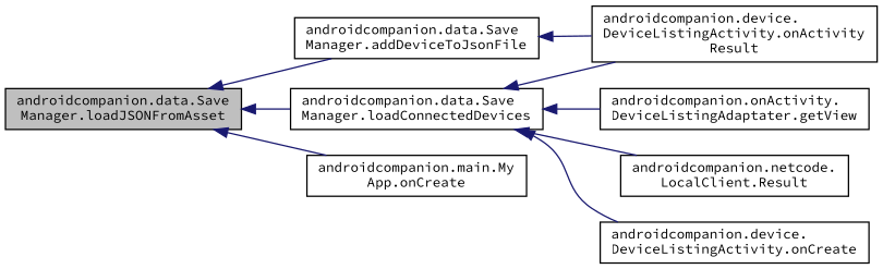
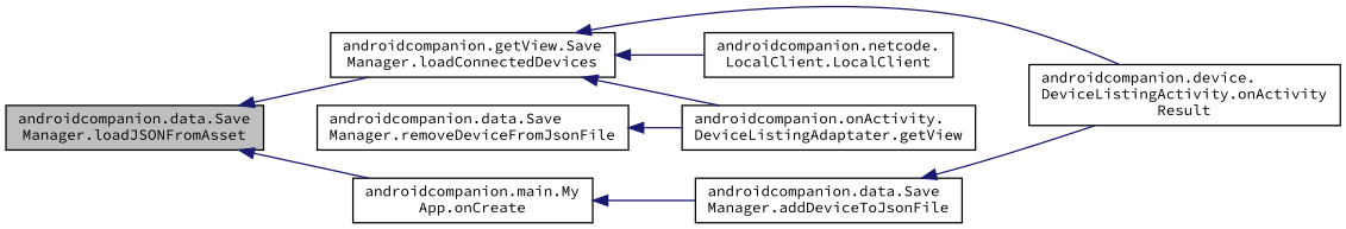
  digraph {
    fontname="Source Code Pro"
    rankdir=LR
    node [color=black fillcolor=white fontname="Source Code Pro" fontsize=10 shape=record style=filled]
    edge [color=midnightblue dir=back fontname="Source Code Pro" fontsize=10 labelfontname=Helvetica labelfontsize=10 style=solid]
    n1 [fillcolor=grey75 fontcolor=black height=0.2 label="androidcompanion.data.Save\lManager.loadJSONFromAsset" width=0.4]
    n2 [height=0.2 label="androidcompanion.data.Save\lManager.addDeviceToJsonFile" width=0.4]
-   n3 [height=0.2 label="androidcompanion.data.Save\lManager.loadConnectedDevices" width=0.4]
+   n3 [height=0.2 label="androidcompanion.getView.Save\lManager.loadConnectedDevices" width=0.4]
    n4 [height=0.2 label="androidcompanion.main.My\lApp.onCreate" width=0.4]
    n5 [height=0.2 label="androidcompanion.device.\lDeviceListingActivity.onActivity\lResult" width=0.4]
+   n6 [height=0.2 label="androidcompanion.data.Save\lManager.removeDeviceFromJsonFile" width=0.4]
    n7 [height=0.2 label="androidcompanion.onActivity.\lDeviceListingAdaptater.getView" width=0.4]
-   n8 [height=0.2 label="androidcompanion.netcode.\lLocalClient.Result" width=0.4]
-   n9 [height=0.2 label="androidcompanion.device.\lDeviceListingActivity.onCreate" width=0.4]
-   n1 -> n2
+   n8 [height=0.2 label="androidcompanion.netcode.\lLocalClient.LocalClient" width=0.4]
+   n4 -> n2
    n1 -> n3
    n1 -> n4
    n2 -> n5
    n3 -> n5
    n3 -> n7
    n3 -> n8
-   n3 -> n9
+   n6 -> n7
  }
